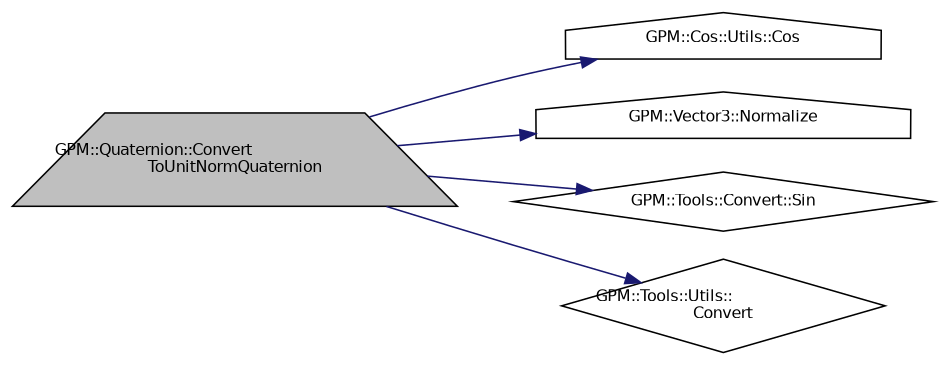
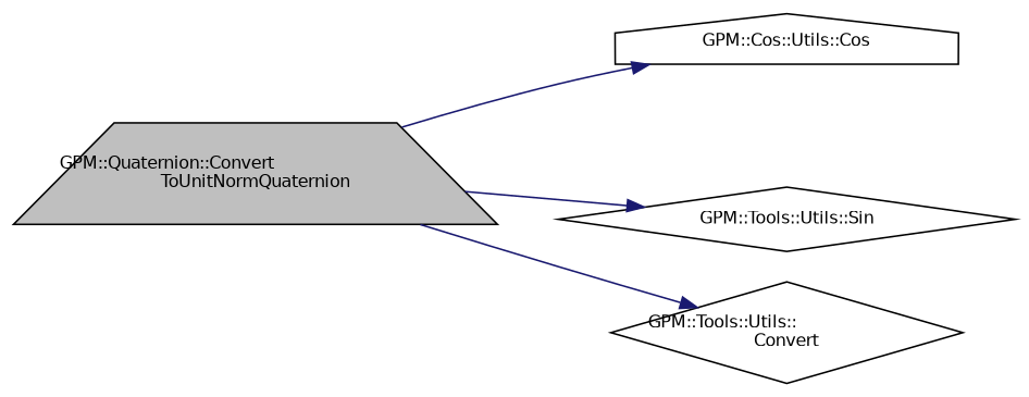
  digraph {
    rankdir=LR
    node [color=black fillcolor=white fontname=Helvetica fontsize=10 shape=house style=filled]
    edge [color=midnightblue fontname=Helvetica fontsize=10 labelfontname=Helvetica labelfontsize=10 style=solid]
    n1 [fillcolor=grey75 fontcolor=black height=0.2 label="GPM::Quaternion::Convert\lToUnitNormQuaternion" shape=trapezium width=0.4]
    n2 [height=0.2 label="GPM::Cos::Utils::Cos" width=0.4]
-   n3 [height=0.2 label="GPM::Vector3::Normalize" width=0.4]
-   n4 [height=0.2 label="GPM::Tools::Convert::Sin" shape=diamond width=0.4]
+   n4 [height=0.2 label="GPM::Tools::Utils::Sin" shape=diamond width=0.4]
    n5 [height=0.2 label="GPM::Tools::Utils::\lConvert" shape=diamond width=0.4]
    n1 -> n2
-   n1 -> n3
    n1 -> n4
    n1 -> n5
  }
